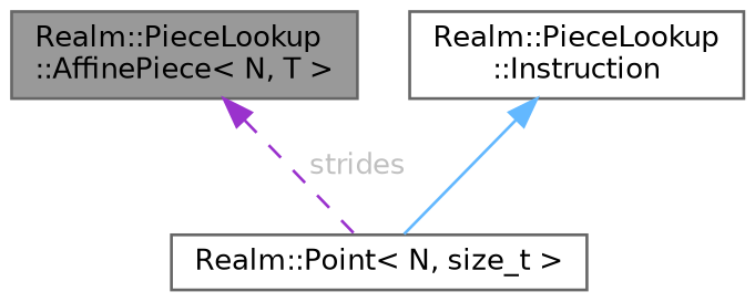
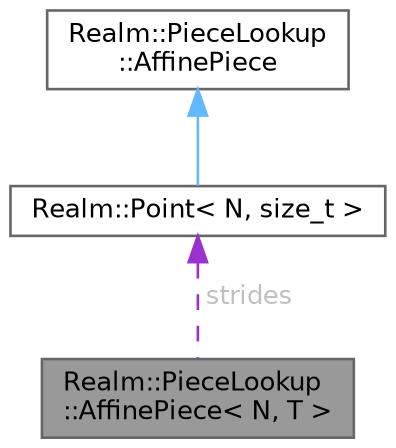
  digraph {
    node [color=gray40 fillcolor=white fontname=Helvetica fontsize=10 shape=box style=filled]
    edge [dir=back fontname=Helvetica fontsize=10 labelfontname=Helvetica labelfontsize=10]
    n1 [fillcolor=grey60 fontcolor=black height=0.2 label="Realm::PieceLookup\l::AffinePiece\< N, T \>" width=0.4]
-   n2 [height=0.2 label="Realm::PieceLookup\l::Instruction" width=0.4]
+   n2 [height=0.2 label="Realm::PieceLookup\l::AffinePiece" width=0.4]
    n3 [height=0.2 label="Realm::Point\< N, size_t \>" width=0.4]
    n2 -> n3 [color=steelblue1 style=solid]
-   n1 -> n3 [color=darkorchid3 fontcolor=grey label=" strides" style=dashed]
+   n3 -> n1 [color=darkorchid3 fontcolor=grey label=" strides" style=dashed]
  }
